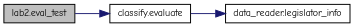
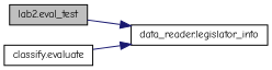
  digraph {
    fontname="Comic Neue"
    rankdir=LR
    node [color=black fillcolor=white fontname="Comic Neue" fontsize=10 shape=record style=filled]
    edge [color=midnightblue fontname="Comic Neue" fontsize=10 labelfontname=Helvetica labelfontsize=10 style=solid]
    n1 [fillcolor=grey75 fontcolor=black height=0.2 label="lab2.eval_test" width=0.4]
    n2 [height=0.2 label="classify.evaluate" width=0.4]
    n3 [height=0.2 label="data_reader.legislator_info" width=0.4]
-   n1 -> n2
+   n1 -> n3
    n2 -> n3
  }
